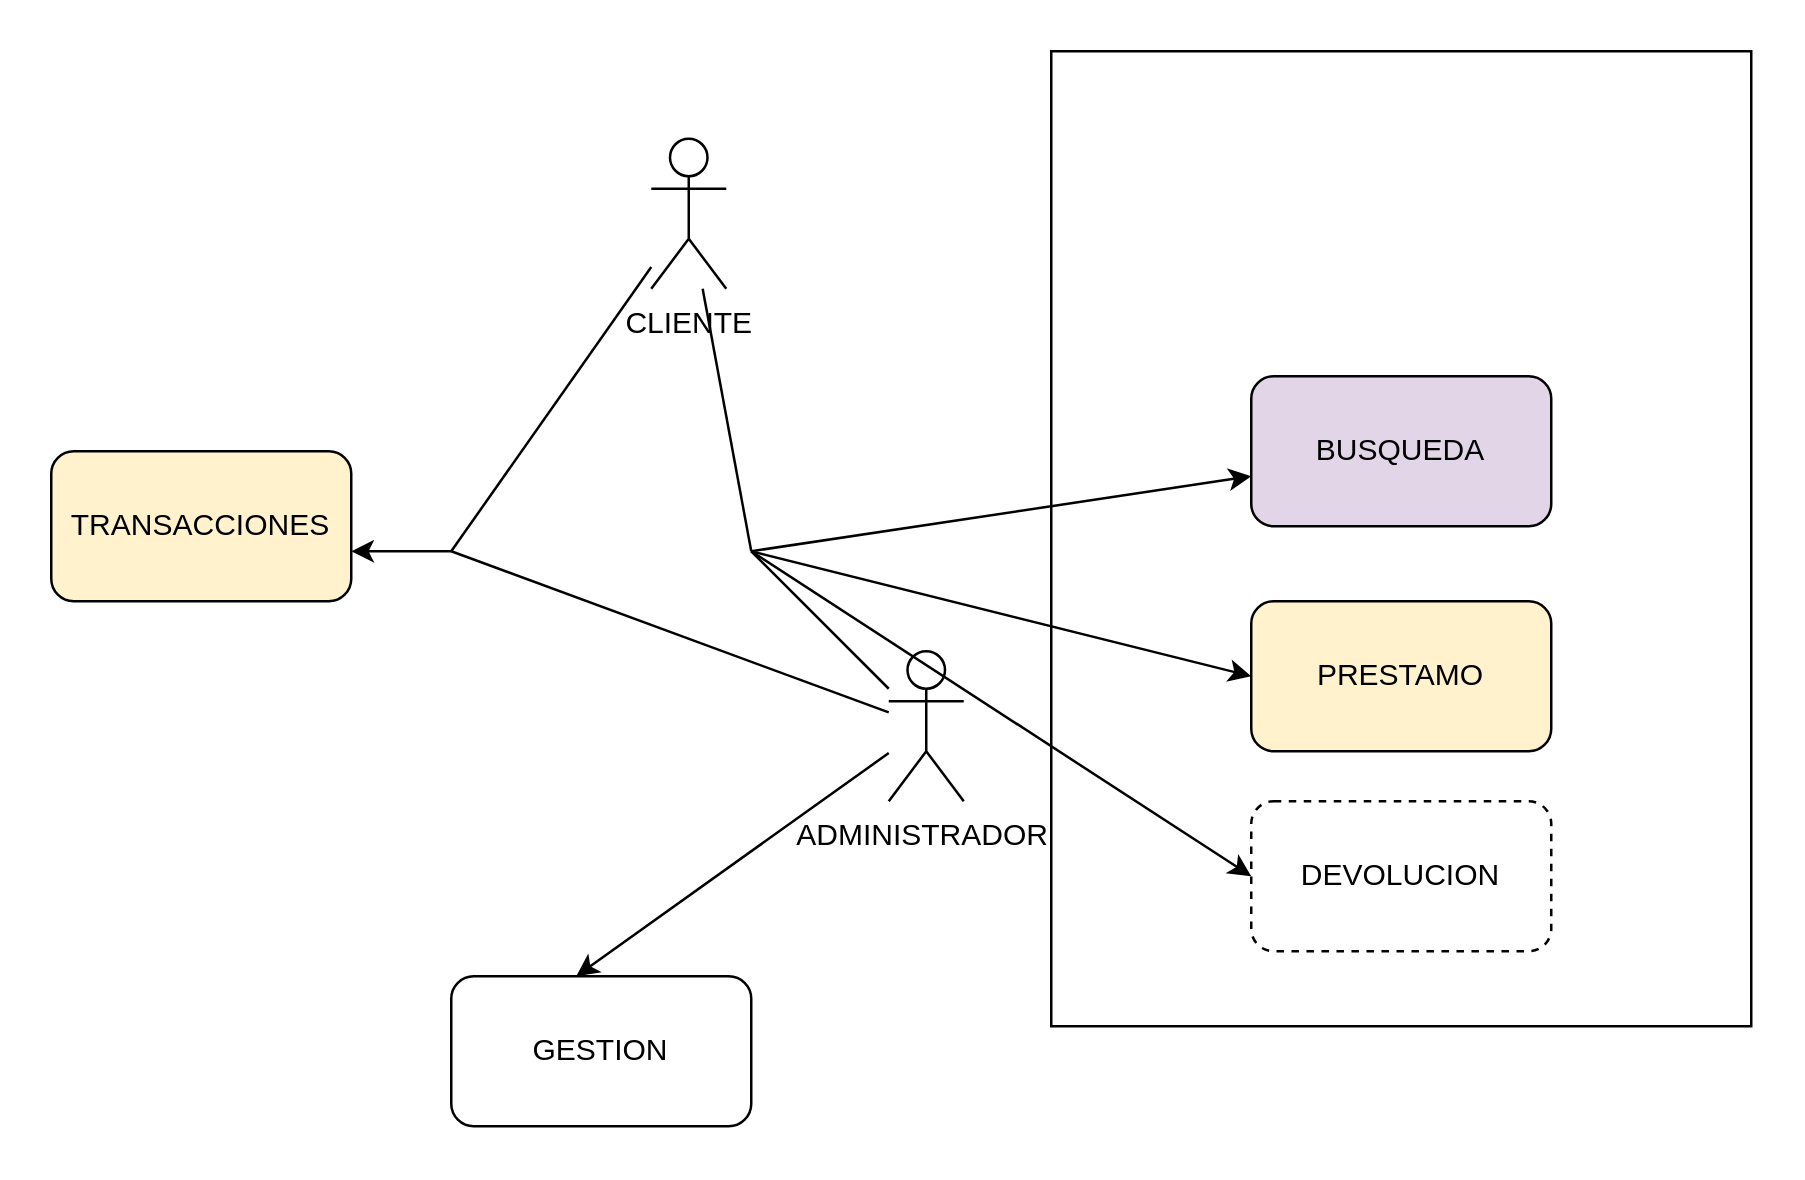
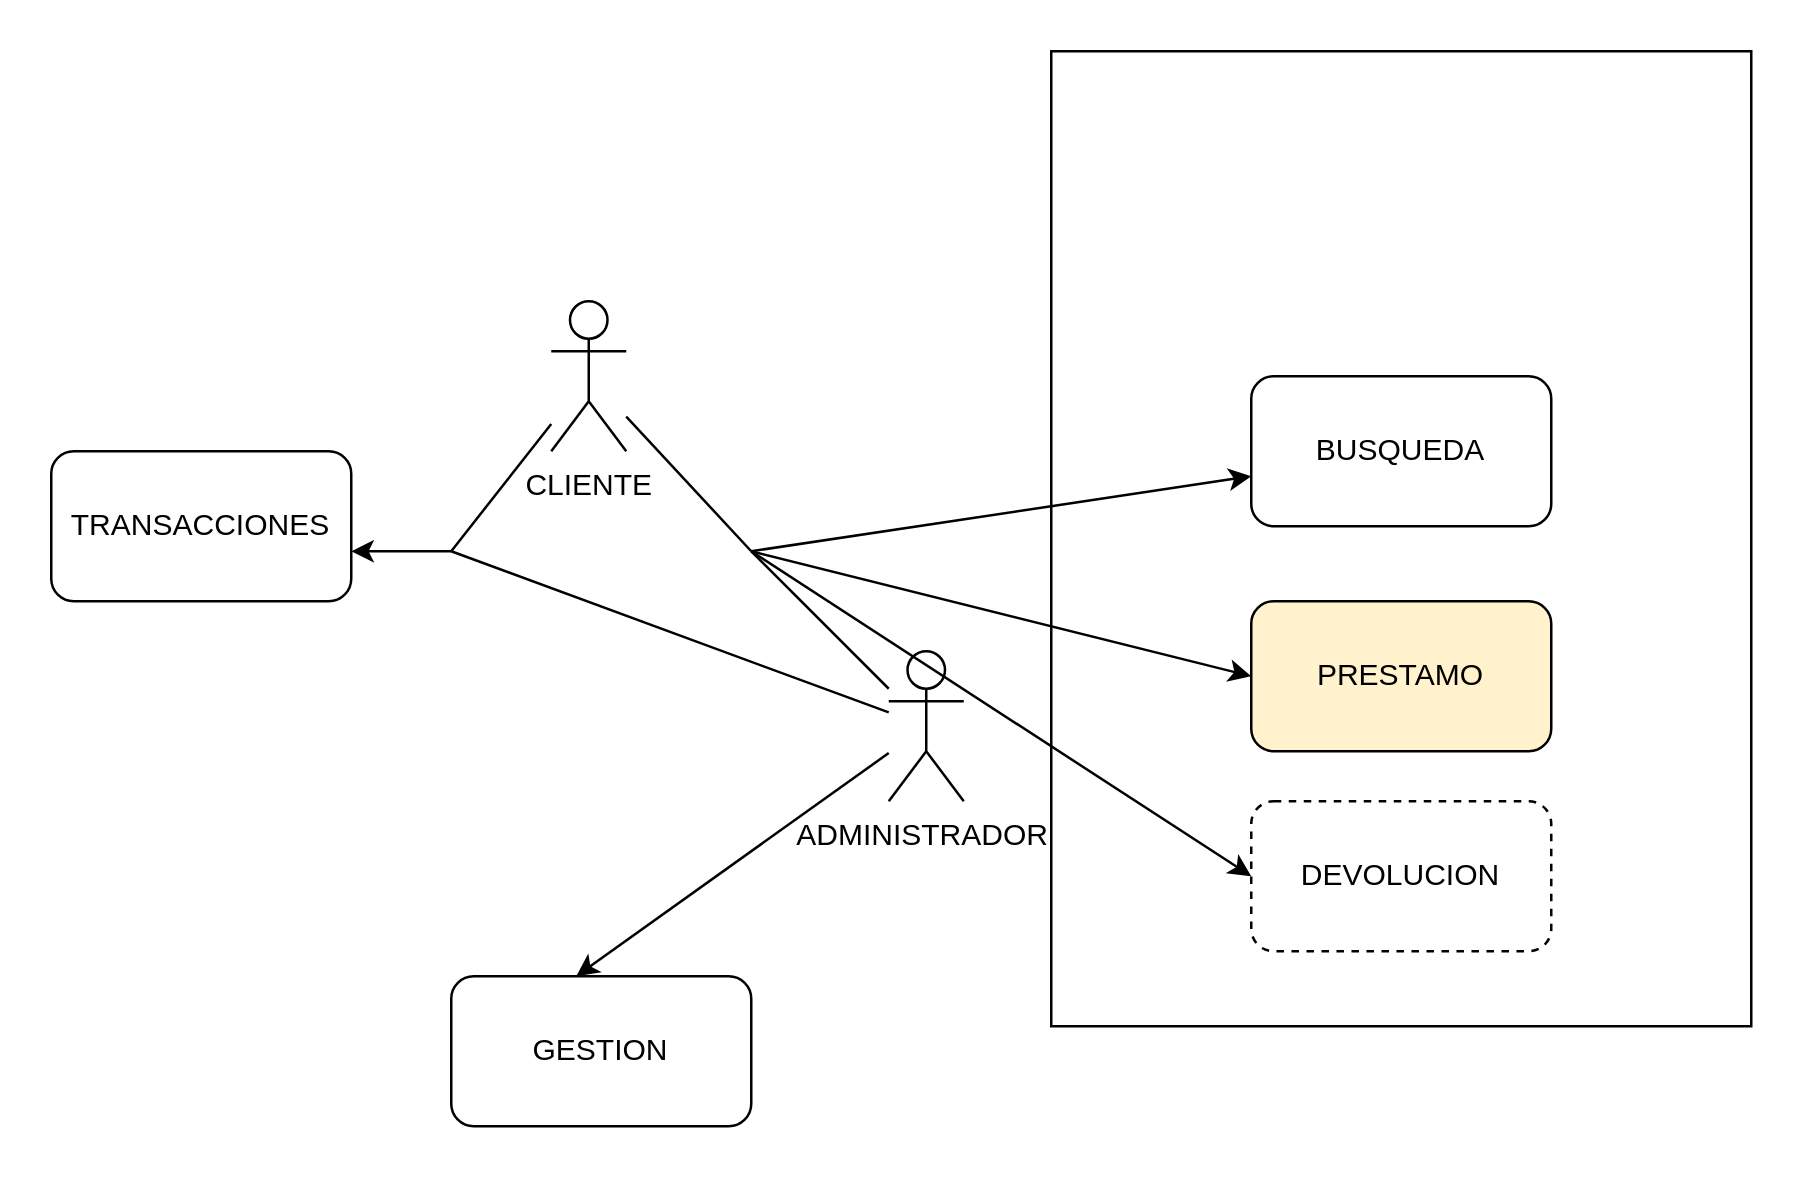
  <mxCell id="0" />
  <mxCell id="1" parent="0" />
  <mxCell id="2" value="" style="rounded=0;whiteSpace=wrap;html=1;" vertex="1" parent="1"><mxGeometry x="420" y="20" width="280" height="390" as="geometry" /></mxCell>
- <mxCell id="3" value="BUSQUEDA" style="rounded=1;whiteSpace=wrap;html=1;fillColor=#e1d5e7;" vertex="1" parent="1"><mxGeometry x="500" y="150" width="120" height="60" as="geometry" /></mxCell>
+ <mxCell id="3" value="BUSQUEDA" style="rounded=1;whiteSpace=wrap;html=1;" vertex="1" parent="1"><mxGeometry x="500" y="150" width="120" height="60" as="geometry" /></mxCell>
  <mxCell id="4" value="PRESTAMO" style="rounded=1;whiteSpace=wrap;html=1;fillColor=#fff2cc;" vertex="1" parent="1"><mxGeometry x="500" y="240" width="120" height="60" as="geometry" /></mxCell>
  <mxCell id="5" value="DEVOLUCION" style="rounded=1;whiteSpace=wrap;html=1;dashed=1;" vertex="1" parent="1"><mxGeometry x="500" y="320" width="120" height="60" as="geometry" /></mxCell>
- <mxCell id="6" value="CLIENTE" style="shape=umlActor;verticalLabelPosition=bottom;verticalAlign=top;html=1;outlineConnect=0;" vertex="1" parent="1"><mxGeometry x="260" y="55" width="30" height="60" as="geometry" /></mxCell>
+ <mxCell id="6" value="CLIENTE" style="shape=umlActor;verticalLabelPosition=bottom;verticalAlign=top;html=1;outlineConnect=0;" vertex="1" parent="1"><mxGeometry x="220" y="120" width="30" height="60" as="geometry" /></mxCell>
  <mxCell id="7" value="ADMINISTRADOR&amp;nbsp;" style="shape=umlActor;verticalLabelPosition=bottom;verticalAlign=top;html=1;outlineConnect=0;" vertex="1" parent="1"><mxGeometry x="355" y="260" width="30" height="60" as="geometry" /></mxCell>
- <mxCell id="8" value="TRANSACCIONES" style="rounded=1;whiteSpace=wrap;html=1;fillColor=#fff2cc;" vertex="1" parent="1"><mxGeometry x="20" y="180" width="120" height="60" as="geometry" /></mxCell>
+ <mxCell id="8" value="TRANSACCIONES" style="rounded=1;whiteSpace=wrap;html=1;" vertex="1" parent="1"><mxGeometry x="20" y="180" width="120" height="60" as="geometry" /></mxCell>
  <mxCell id="9" value="GESTION" style="rounded=1;whiteSpace=wrap;html=1;" vertex="1" parent="1"><mxGeometry y="390" width="120" height="60" as="geometry" x="180" /></mxCell>
  <mxCell id="10" value="" style="endArrow=classic;html=1;rounded=0;" edge="1" parent="1"><mxGeometry width="50" height="50" relative="1" as="geometry"><mxPoint x="300" y="220" as="sourcePoint" /><mxPoint x="500" y="190" as="targetPoint" /></mxGeometry></mxCell>
  <mxCell id="11" value="" style="endArrow=classic;html=1;rounded=0;" edge="1" parent="1"><mxGeometry width="50" height="50" relative="1" as="geometry"><mxPoint x="300" y="220" as="sourcePoint" /><mxPoint x="500" y="270" as="targetPoint" /></mxGeometry></mxCell>
  <mxCell id="12" value="" style="endArrow=classic;html=1;rounded=0;entryX=0;entryY=0.5;entryDx=0;entryDy=0;" edge="1" parent="1" target="5"><mxGeometry width="50" height="50" relative="1" as="geometry"><mxPoint x="300" y="220" as="sourcePoint" /><mxPoint x="500" y="240" as="targetPoint" /></mxGeometry></mxCell>
  <mxCell id="13" value="" style="endArrow=classic;html=1;rounded=0;" edge="1" parent="1" source="7"><mxGeometry width="50" height="50" relative="1" as="geometry"><mxPoint y="440" as="sourcePoint" x="180" /><mxPoint x="230" y="390" as="targetPoint" /></mxGeometry></mxCell>
  <mxCell id="14" value="" style="endArrow=none;html=1;rounded=0;" edge="1" parent="1" source="7"><mxGeometry width="50" height="50" relative="1" as="geometry"><mxPoint x="210" y="320" as="sourcePoint" /><mxPoint x="300" y="220" as="targetPoint" /></mxGeometry></mxCell>
  <mxCell id="15" value="" style="endArrow=none;html=1;rounded=0;" edge="1" parent="1" source="6"><mxGeometry width="50" height="50" relative="1" as="geometry"><mxPoint x="450" y="290" as="sourcePoint" /><mxPoint x="300" y="220" as="targetPoint" /></mxGeometry></mxCell>
  <mxCell id="16" value="" style="endArrow=classic;html=1;rounded=0;" edge="1" parent="1"><mxGeometry width="50" height="50" relative="1" as="geometry"><mxPoint y="220" as="sourcePoint" x="180" /><mxPoint x="140" y="220" as="targetPoint" /></mxGeometry></mxCell>
  <mxCell id="17" value="" style="endArrow=none;html=1;rounded=0;" edge="1" parent="1" target="6"><mxGeometry width="50" height="50" relative="1" as="geometry"><mxPoint y="220" as="sourcePoint" x="180" /><mxPoint x="500" y="240" as="targetPoint" /></mxGeometry></mxCell>
  <mxCell id="18" value="" style="endArrow=none;html=1;rounded=0;" edge="1" parent="1" target="7"><mxGeometry width="50" height="50" relative="1" as="geometry"><mxPoint y="220" as="sourcePoint" x="180" /><mxPoint x="500" y="240" as="targetPoint" /></mxGeometry></mxCell>
